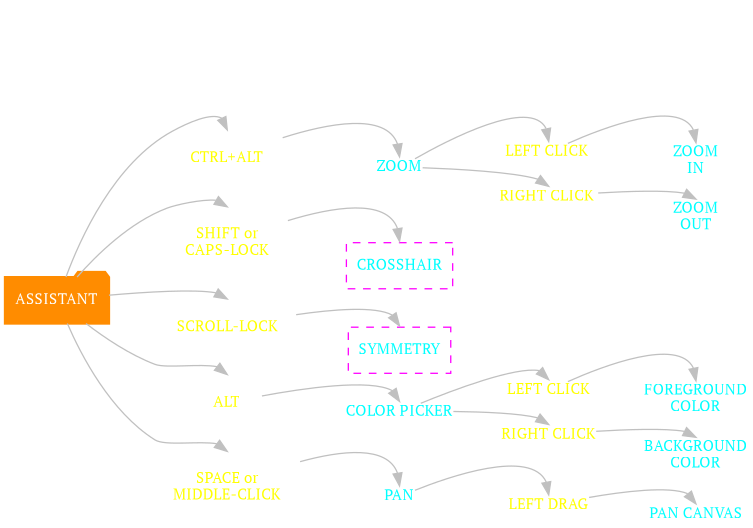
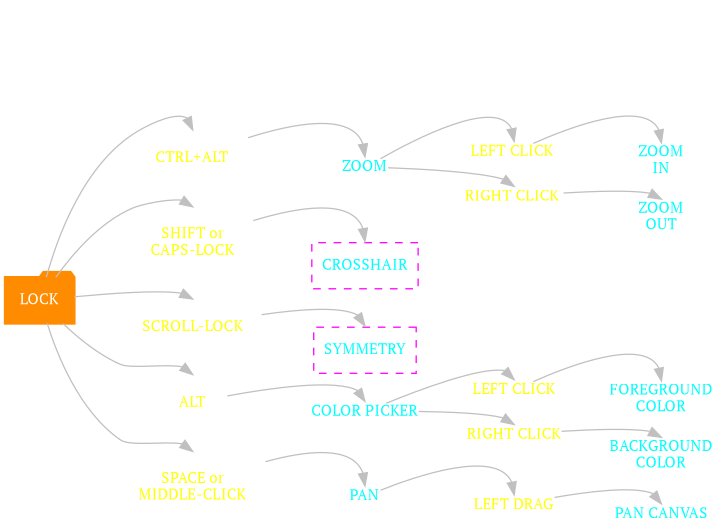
  strict digraph {
    fontcolor=white
    fontname="PT Serif"
    fontsize=24.0
    label=" \n DRAW UI ASSISTANT STATES \n "
    labeljust=c
    labelloc=t
    splines=true
    rankdir=LR
    node [color=white fontcolor=yellow fontname="PT Serif" fontsize=12.0 shape=plain]
    edge [arrowhead=normal arrowtail=none color=gray headport=n fontname="PT Serif"]
-   ASSISTANT [color=darkorange fontcolor=white penwidth=2 shape=folder style=filled]
+   ASSISTANT [color=darkorange fontcolor=white penwidth=2 shape=folder style=filled label=LOCK]
    "CTRL+ALT" [margin=0.2 shape=rect style=rounded]
    "SHIFT or\nCAPS-LOCK" [margin=0.2 shape=box3d]
    CROSSHAIR [color=magenta fontcolor=cyan shape=rect style=dashed]
    "SCROLL-LOCK" [margin=0.2 shape=box3d]
    SYMMETRY [color=magenta fontcolor=cyan shape=rect style=dashed]
    ALT [margin=0.2 shape=rect style=rounded]
    "SPACE or\nMIDDLE-CLICK" [margin=0.2 shape=rect style=rounded]
    "LEFT CLICK"
    "RIGHT CLICK"
    "LEFT CLICK "
    "RIGHT CLICK "
    "LEFT DRAG"
    ZOOM [fontcolor=cyan]
    "COLOR PICKER" [fontcolor=cyan]
    PAN [fontcolor=cyan]
    "FOREGROUND\nCOLOR" [fontcolor=cyan]
    "BACKGROUND\nCOLOR" [fontcolor=cyan]
    "ZOOM\nIN" [fontcolor=cyan]
    "ZOOM\nOUT" [fontcolor=cyan]
    "PAN CANVAS" [fontcolor=cyan]
    subgraph sub_1 {
      ASSISTANT
    }
    subgraph sub_2 {
      ASSISTANT
      subgraph sub_3 {
        "CTRL+ALT"
      }
      subgraph sub_4 {
        "SHIFT or\nCAPS-LOCK"
      }
      subgraph sub_5 {
        CROSSHAIR
      }
      subgraph sub_6 {
        "SCROLL-LOCK"
      }
      subgraph sub_7 {
        SYMMETRY
      }
      subgraph sub_8 {
        ALT
      }
      subgraph sub_9 {
        "SPACE or\nMIDDLE-CLICK"
      }
      subgraph sub_10 {
        ZOOM
        "COLOR PICKER"
        PAN
        "FOREGROUND\nCOLOR"
        "BACKGROUND\nCOLOR"
        "ZOOM\nIN"
        "ZOOM\nOUT"
        "PAN CANVAS"
        subgraph sub_11 {
          "LEFT CLICK"
        }
        subgraph sub_12 {
          "RIGHT CLICK"
        }
        subgraph sub_13 {
          "LEFT CLICK "
        }
        subgraph sub_14 {
          "RIGHT CLICK "
        }
        subgraph sub_15 {
          "LEFT DRAG"
        }
      }
    }
    ASSISTANT -> "CTRL+ALT"
    ASSISTANT -> "SHIFT or\nCAPS-LOCK"
    ASSISTANT -> "SCROLL-LOCK"
    ASSISTANT -> ALT
    ASSISTANT -> "SPACE or\nMIDDLE-CLICK"
    "CTRL+ALT" -> ZOOM
    "SHIFT or\nCAPS-LOCK" -> CROSSHAIR
    "SCROLL-LOCK" -> SYMMETRY
    ALT -> "COLOR PICKER"
    "SPACE or\nMIDDLE-CLICK" -> PAN
    "LEFT CLICK" -> "FOREGROUND\nCOLOR"
    "RIGHT CLICK" -> "BACKGROUND\nCOLOR"
    "LEFT CLICK " -> "ZOOM\nIN"
    "RIGHT CLICK " -> "ZOOM\nOUT"
    "LEFT DRAG" -> "PAN CANVAS"
    ZOOM -> "LEFT CLICK "
    ZOOM -> "RIGHT CLICK "
    "COLOR PICKER" -> "LEFT CLICK"
    "COLOR PICKER" -> "RIGHT CLICK"
    PAN -> "LEFT DRAG"
  }
